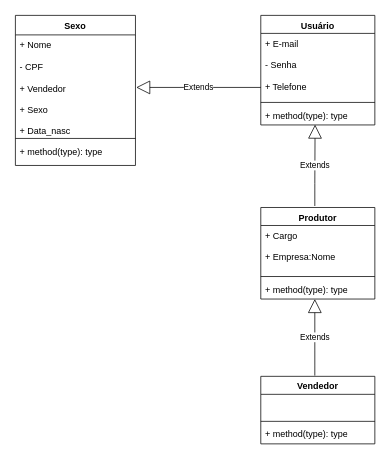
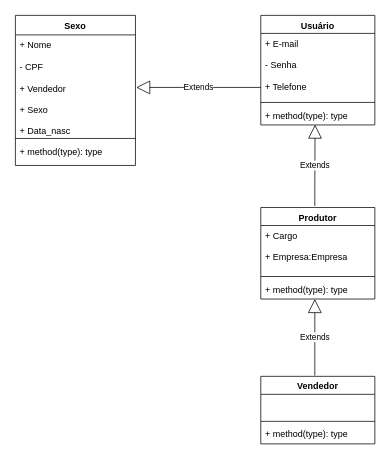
  <mxCell id="0" />
  <mxCell id="1" parent="0" />
  <mxCell id="2" value="Sexo" style="swimlane;fontStyle=1;align=center;verticalAlign=top;childLayout=stackLayout;horizontal=1;startSize=26;horizontalStack=0;resizeParent=1;resizeParentMax=0;resizeLast=0;collapsible=1;marginBottom=0;whiteSpace=wrap;html=1;" vertex="1" parent="1"><mxGeometry x="20" y="20" width="160" height="200" as="geometry" /></mxCell>
  <mxCell id="3" value="&lt;div&gt;+ Nome&lt;/div&gt;&lt;div&gt;&lt;br&gt;&lt;/div&gt;&lt;div&gt;- CPF&lt;/div&gt;&lt;div&gt;&lt;br&gt;&lt;/div&gt;&lt;div&gt;+ Vendedor&lt;/div&gt;&lt;div&gt;&lt;br&gt;&lt;/div&gt;&lt;div&gt;+ Sexo&amp;nbsp;&lt;/div&gt;&lt;div&gt;&lt;br&gt;&lt;/div&gt;&lt;div&gt;+ Data_nasc&lt;/div&gt;&lt;div&gt;&lt;br&gt;&lt;/div&gt;&lt;div&gt;&lt;br&gt;&lt;/div&gt;&lt;div&gt;&lt;br&gt;&lt;/div&gt;&lt;div&gt;&lt;br&gt;&lt;/div&gt;&lt;div&gt;&lt;br&gt;&lt;/div&gt;" style="text;strokeColor=none;fillColor=none;align=left;verticalAlign=top;spacingLeft=4;spacingRight=4;overflow=hidden;rotatable=0;points=[[0,0.5],[1,0.5]];portConstraint=eastwest;whiteSpace=wrap;html=1;" vertex="1" parent="2"><mxGeometry y="26" width="160" height="134" as="geometry" /></mxCell>
  <mxCell id="4" value="" style="line;strokeWidth=1;fillColor=none;align=left;verticalAlign=middle;spacingTop=-1;spacingLeft=3;spacingRight=3;rotatable=0;labelPosition=right;points=[];portConstraint=eastwest;strokeColor=inherit;" vertex="1" parent="2"><mxGeometry y="160" width="160" height="8" as="geometry" /></mxCell>
  <mxCell id="5" value="+ method(type): type" style="text;strokeColor=none;fillColor=none;align=left;verticalAlign=top;spacingLeft=4;spacingRight=4;overflow=hidden;rotatable=0;points=[[0,0.5],[1,0.5]];portConstraint=eastwest;whiteSpace=wrap;html=1;" vertex="1" parent="2"><mxGeometry y="168" width="160" height="32" as="geometry" /></mxCell>
  <mxCell id="6" value="Extends" style="endArrow=block;endSize=16;endFill=0;html=1;" edge="1" parent="1"><mxGeometry width="160" relative="1" as="geometry"><mxPoint x="347" y="116" as="sourcePoint" /><mxPoint x="181" y="116" as="targetPoint" /><Array as="points"><mxPoint x="260" y="116" /></Array></mxGeometry></mxCell>
  <mxCell id="7" value="Usuário" style="swimlane;fontStyle=1;align=center;verticalAlign=top;childLayout=stackLayout;horizontal=1;startSize=24;horizontalStack=0;resizeParent=1;resizeParentMax=0;resizeLast=0;collapsible=1;marginBottom=0;whiteSpace=wrap;html=1;" vertex="1" parent="1"><mxGeometry x="347" y="20" width="152" height="146" as="geometry" /></mxCell>
  <mxCell id="8" value="&lt;span style=&quot;background-color: transparent;&quot;&gt;&lt;font color=&quot;#000000&quot;&gt;+ E-mail&lt;/font&gt;&lt;/span&gt;&lt;div&gt;&lt;br&gt;&lt;/div&gt;&lt;div&gt;- Senha&lt;/div&gt;&lt;div&gt;&lt;br&gt;&lt;/div&gt;&lt;div&gt;+ Telefone&lt;/div&gt;&lt;div&gt;&lt;br&gt;&lt;/div&gt;&lt;div&gt;&lt;br&gt;&lt;/div&gt;&lt;div&gt;&lt;br&gt;&lt;/div&gt;&lt;div&gt;&lt;br&gt;&lt;div&gt;&lt;span style=&quot;background-color: transparent;&quot;&gt;&lt;br&gt;&lt;/span&gt;&lt;/div&gt;&lt;/div&gt;" style="text;strokeColor=none;fillColor=none;align=left;verticalAlign=top;spacingLeft=4;spacingRight=4;overflow=hidden;rotatable=0;points=[[0,0.5],[1,0.5]];portConstraint=eastwest;whiteSpace=wrap;html=1;" vertex="1" parent="7"><mxGeometry y="24" width="152" height="88" as="geometry" /></mxCell>
  <mxCell id="9" value="" style="line;strokeWidth=1;fillColor=none;align=left;verticalAlign=middle;spacingTop=-1;spacingLeft=3;spacingRight=3;rotatable=0;labelPosition=right;points=[];portConstraint=eastwest;strokeColor=inherit;" vertex="1" parent="7"><mxGeometry y="112" width="152" height="8" as="geometry" /></mxCell>
  <mxCell id="10" value="+ method(type): type" style="text;strokeColor=none;fillColor=none;align=left;verticalAlign=top;spacingLeft=4;spacingRight=4;overflow=hidden;rotatable=0;points=[[0,0.5],[1,0.5]];portConstraint=eastwest;whiteSpace=wrap;html=1;" vertex="1" parent="7"><mxGeometry y="120" width="152" height="26" as="geometry" /></mxCell>
  <mxCell id="11" value="Produtor" style="swimlane;fontStyle=1;align=center;verticalAlign=top;childLayout=stackLayout;horizontal=1;startSize=24;horizontalStack=0;resizeParent=1;resizeParentMax=0;resizeLast=0;collapsible=1;marginBottom=0;whiteSpace=wrap;html=1;" vertex="1" parent="1"><mxGeometry x="347" y="276" width="152" height="122" as="geometry" /></mxCell>
- <mxCell id="12" value="&lt;div&gt;&lt;span style=&quot;background-color: transparent;&quot;&gt;+ Cargo&lt;/span&gt;&lt;br&gt;&lt;/div&gt;&lt;div&gt;&lt;br&gt;&lt;/div&gt;&lt;div&gt;+ Empresa:Nome&lt;/div&gt;&lt;div&gt;&lt;br&gt;&lt;/div&gt;&lt;div&gt;&lt;br&gt;&lt;/div&gt;&lt;div&gt;&lt;br&gt;&lt;/div&gt;&lt;div&gt;&lt;br&gt;&lt;div&gt;&lt;span style=&quot;background-color: transparent;&quot;&gt;&lt;br&gt;&lt;/span&gt;&lt;/div&gt;&lt;/div&gt;" style="text;strokeColor=none;fillColor=none;align=left;verticalAlign=top;spacingLeft=4;spacingRight=4;overflow=hidden;rotatable=0;points=[[0,0.5],[1,0.5]];portConstraint=eastwest;whiteSpace=wrap;html=1;" vertex="1" parent="11"><mxGeometry y="24" width="152" height="64" as="geometry" /></mxCell>
+ <mxCell id="12" value="&lt;div&gt;&lt;span style=&quot;background-color: transparent;&quot;&gt;+ Cargo&lt;/span&gt;&lt;br&gt;&lt;/div&gt;&lt;div&gt;&lt;br&gt;&lt;/div&gt;&lt;div&gt;+ Empresa:Empresa&lt;/div&gt;&lt;div&gt;&lt;br&gt;&lt;/div&gt;&lt;div&gt;&lt;br&gt;&lt;/div&gt;&lt;div&gt;&lt;br&gt;&lt;/div&gt;&lt;div&gt;&lt;br&gt;&lt;div&gt;&lt;span style=&quot;background-color: transparent;&quot;&gt;&lt;br&gt;&lt;/span&gt;&lt;/div&gt;&lt;/div&gt;" style="text;strokeColor=none;fillColor=none;align=left;verticalAlign=top;spacingLeft=4;spacingRight=4;overflow=hidden;rotatable=0;points=[[0,0.5],[1,0.5]];portConstraint=eastwest;whiteSpace=wrap;html=1;" vertex="1" parent="11"><mxGeometry y="24" width="152" height="64" as="geometry" /></mxCell>
  <mxCell id="13" value="" style="line;strokeWidth=1;fillColor=none;align=left;verticalAlign=middle;spacingTop=-1;spacingLeft=3;spacingRight=3;rotatable=0;labelPosition=right;points=[];portConstraint=eastwest;strokeColor=inherit;" vertex="1" parent="11"><mxGeometry y="88" width="152" height="8" as="geometry" /></mxCell>
  <mxCell id="14" value="+ method(type): type" style="text;strokeColor=none;fillColor=none;align=left;verticalAlign=top;spacingLeft=4;spacingRight=4;overflow=hidden;rotatable=0;points=[[0,0.5],[1,0.5]];portConstraint=eastwest;whiteSpace=wrap;html=1;" vertex="1" parent="11"><mxGeometry y="96" width="152" height="26" as="geometry" /></mxCell>
  <mxCell id="15" value="Vendedor" style="swimlane;fontStyle=1;align=center;verticalAlign=top;childLayout=stackLayout;horizontal=1;startSize=24;horizontalStack=0;resizeParent=1;resizeParentMax=0;resizeLast=0;collapsible=1;marginBottom=0;whiteSpace=wrap;html=1;" vertex="1" parent="1"><mxGeometry x="347" y="501" width="152" height="90" as="geometry" /></mxCell>
  <mxCell id="16" value="&lt;div&gt;&lt;div&gt;&lt;span style=&quot;background-color: transparent;&quot;&gt;&lt;br&gt;&lt;/span&gt;&lt;/div&gt;&lt;/div&gt;" style="text;strokeColor=none;fillColor=none;align=left;verticalAlign=top;spacingLeft=4;spacingRight=4;overflow=hidden;rotatable=0;points=[[0,0.5],[1,0.5]];portConstraint=eastwest;whiteSpace=wrap;html=1;" vertex="1" parent="15"><mxGeometry y="24" width="152" height="32" as="geometry" /></mxCell>
  <mxCell id="17" value="" style="line;strokeWidth=1;fillColor=none;align=left;verticalAlign=middle;spacingTop=-1;spacingLeft=3;spacingRight=3;rotatable=0;labelPosition=right;points=[];portConstraint=eastwest;strokeColor=inherit;" vertex="1" parent="15"><mxGeometry y="56" width="152" height="8" as="geometry" /></mxCell>
  <mxCell id="18" value="+ method(type): type" style="text;strokeColor=none;fillColor=none;align=left;verticalAlign=top;spacingLeft=4;spacingRight=4;overflow=hidden;rotatable=0;points=[[0,0.5],[1,0.5]];portConstraint=eastwest;whiteSpace=wrap;html=1;" vertex="1" parent="15"><mxGeometry y="64" width="152" height="26" as="geometry" /></mxCell>
  <mxCell id="19" value="Extends" style="endArrow=block;endSize=16;endFill=0;html=1;entryX=0.476;entryY=0.985;entryDx=0;entryDy=0;entryPerimeter=0;" edge="1" parent="1" target="10"><mxGeometry width="160" relative="1" as="geometry"><mxPoint x="419" y="274" as="sourcePoint" /><mxPoint x="340" y="244" as="targetPoint" /><Array as="points"><mxPoint x="419" y="244" /></Array></mxGeometry></mxCell>
  <mxCell id="20" value="Extends" style="endArrow=block;endSize=16;endFill=0;html=1;entryX=0.476;entryY=0.985;entryDx=0;entryDy=0;entryPerimeter=0;" edge="1" parent="1"><mxGeometry width="160" relative="1" as="geometry"><mxPoint x="419" y="500" as="sourcePoint" /><mxPoint x="419" y="398" as="targetPoint" /><Array as="points"><mxPoint x="419" y="476" /></Array></mxGeometry></mxCell>
